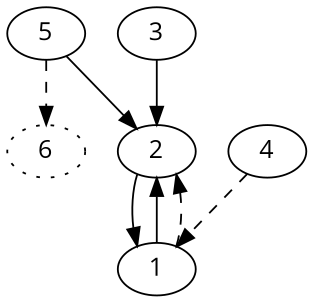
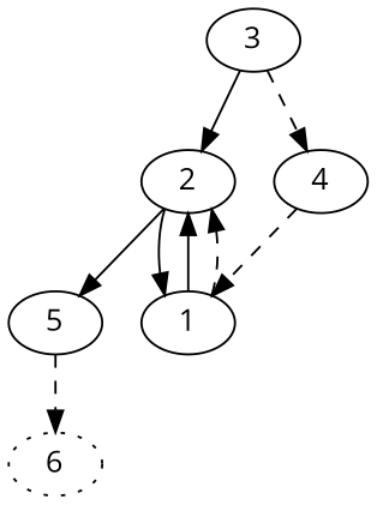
  digraph {
    fontname="Open Sans"
    splines=true
    node [fixedsize=true fontname="Open Sans" shape=ellipse]
    edge [fontname="Open Sans" style=dashed]
    6 [height=0.4 style=dotted texlbl="$(0000,0)$" width=0.6]
    5 [height=0.4 texlbl="$(000,0)$" width=0.6]
    2 [height=0.4 texlbl="$(¥epsilon,0)$" width=0.6]
    1 [height=0.4 texlbl="$(¥epsilon,1)$" width=0.6]
    4 [height=0.4 texlbl="$(00,0)$" width=0.6]
    3 [height=0.4 texlbl="$(0,0)$" width=0.6]
    5 -> 6
-   5 -> 2 [style=solid]
+   2 -> 5 [style=solid]
    2 -> 1 [style=solid]
    1 -> 2 [style=solid]
    1 -> 2
    4 -> 1
    3 -> 2 [style=solid]
+   3 -> 4
  }
